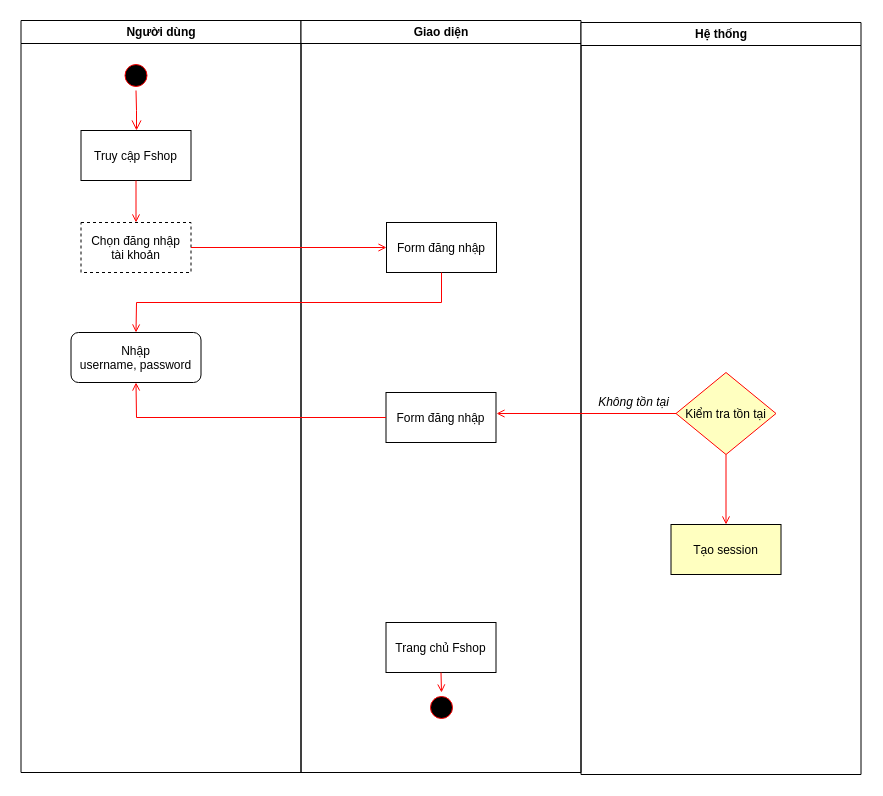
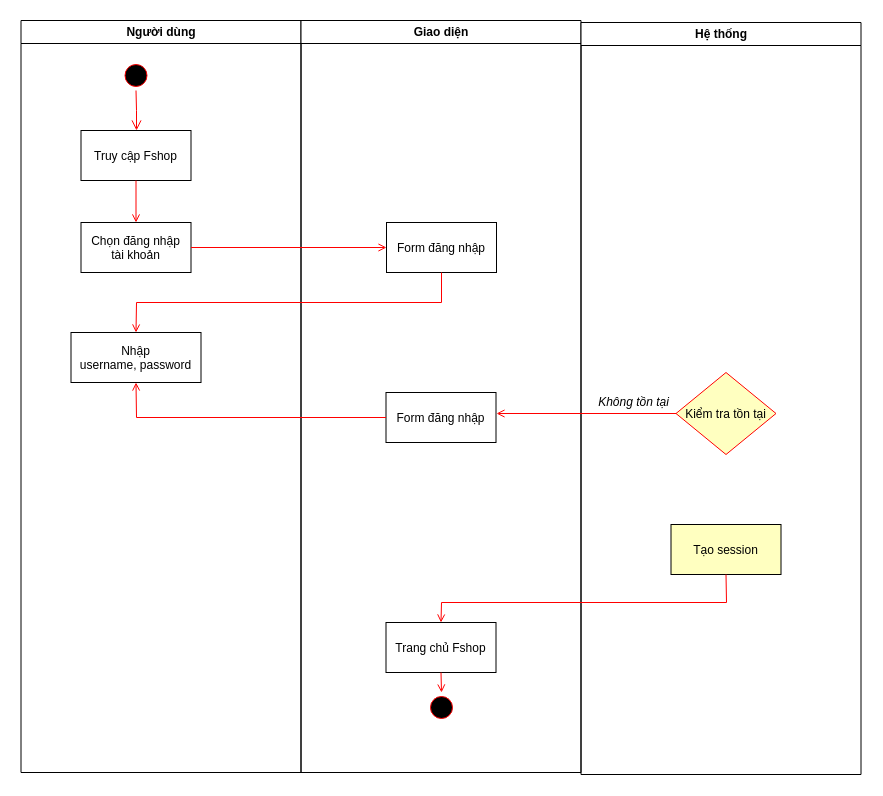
  <mxCell id="0" />
  <mxCell id="1" parent="0" />
  <mxCell id="2" value="Người dùng" style="swimlane;whiteSpace=wrap" vertex="1" parent="1"><mxGeometry x="20.5" y="20" width="280" height="752" as="geometry" /></mxCell>
  <mxCell id="3" value="" style="ellipse;shape=startState;fillColor=#000000;strokeColor=#ff0000;" vertex="1" parent="2"><mxGeometry x="100" y="40" width="30" height="30" as="geometry" /></mxCell>
  <mxCell id="4" value="" style="edgeStyle=elbowEdgeStyle;elbow=horizontal;verticalAlign=bottom;endArrow=open;endSize=8;strokeColor=#FF0000;endFill=1;rounded=0" edge="1" parent="2" source="3" target="5"><mxGeometry x="100" y="40" as="geometry"><mxPoint x="115" y="110" as="targetPoint" /></mxGeometry></mxCell>
  <mxCell id="5" value="Truy cập Fshop" style="" vertex="1" parent="2"><mxGeometry x="60" y="110" width="110" height="50" as="geometry" /></mxCell>
- <mxCell id="6" value="Chọn đăng nhập&#10;tài khoản" style="dashed=1;" vertex="1" parent="2"><mxGeometry x="60" y="202" width="110" height="50" as="geometry" /></mxCell>
+ <mxCell id="6" value="Chọn đăng nhập&#10;tài khoản" style="" vertex="1" parent="2"><mxGeometry x="60" y="202" width="110" height="50" as="geometry" /></mxCell>
  <mxCell id="7" value="" style="endArrow=open;strokeColor=#FF0000;endFill=1;rounded=0" edge="1" parent="2" source="5" target="6"><mxGeometry relative="1" as="geometry" /></mxCell>
- <mxCell id="8" value="Nhập&#10;username, password" style="rounded=1;" vertex="1" parent="2"><mxGeometry x="50" y="312" width="130" height="50" as="geometry" /></mxCell>
+ <mxCell id="8" value="Nhập&#10;username, password" style="" vertex="1" parent="2"><mxGeometry x="50" y="312" width="130" height="50" as="geometry" /></mxCell>
  <mxCell id="9" value="Giao diện" style="swimlane;whiteSpace=wrap" vertex="1" parent="1"><mxGeometry x="300.5" y="20" width="280" height="752" as="geometry" /></mxCell>
  <mxCell id="10" value="Form đăng nhập" style="" vertex="1" parent="9"><mxGeometry x="85.5" y="202" width="110" height="50" as="geometry" /></mxCell>
  <mxCell id="11" value="Trang chủ Fshop" style="" vertex="1" parent="9"><mxGeometry x="85" y="602" width="110" height="50" as="geometry" /></mxCell>
  <mxCell id="12" value="Form đăng nhập" style="" vertex="1" parent="9"><mxGeometry x="85" y="372" width="110" height="50" as="geometry" /></mxCell>
  <mxCell id="13" value="" style="ellipse;shape=startState;fillColor=#000000;strokeColor=#ff0000;" vertex="1" parent="9"><mxGeometry x="125.5" y="672" width="30" height="30" as="geometry" /></mxCell>
  <mxCell id="14" value="" style="endArrow=open;strokeColor=#FF0000;endFill=1;rounded=0;exitX=0.5;exitY=1;exitDx=0;exitDy=0;entryX=0.5;entryY=0;entryDx=0;entryDy=0;" edge="1" parent="9" source="11" target="13"><mxGeometry relative="1" as="geometry"><mxPoint x="135.5" y="572" as="sourcePoint" /><mxPoint x="135.5" y="614" as="targetPoint" /></mxGeometry></mxCell>
  <mxCell id="15" value="Hệ thống" style="swimlane;whiteSpace=wrap" vertex="1" parent="1"><mxGeometry x="580.5" y="22" width="280" height="752" as="geometry" /></mxCell>
  <mxCell id="16" value="Kiểm tra tồn tại" style="rhombus;fillColor=#ffffc0;strokeColor=#ff0000;" vertex="1" parent="15"><mxGeometry x="95" y="350" width="100" height="82" as="geometry" /></mxCell>
  <mxCell id="17" value="Tạo session" style="fillColor=#ffffc0;" vertex="1" parent="15"><mxGeometry x="90" y="502" width="110" height="50" as="geometry" /></mxCell>
- <mxCell id="18" value="" style="endArrow=open;strokeColor=#FF0000;endFill=1;rounded=0;exitX=0.5;exitY=1;exitDx=0;exitDy=0;entryX=0.5;entryY=0;entryDx=0;entryDy=0;" edge="1" parent="15" source="16" target="17"><mxGeometry relative="1" as="geometry"><mxPoint x="143" y="434" as="sourcePoint" /><mxPoint x="146.5" y="542" as="targetPoint" /></mxGeometry></mxCell>
  <mxCell id="19" value="" style="endArrow=open;strokeColor=#FF0000;endFill=1;rounded=0;entryX=0;entryY=0.5;entryDx=0;entryDy=0;exitX=1;exitY=0.5;exitDx=0;exitDy=0;" edge="1" parent="1" source="6" target="10"><mxGeometry relative="1" as="geometry"><mxPoint x="190.5" y="370" as="sourcePoint" /><mxPoint x="320.5" y="370" as="targetPoint" /></mxGeometry></mxCell>
  <mxCell id="20" value="" style="endArrow=open;strokeColor=#FF0000;endFill=1;rounded=0;exitX=0.5;exitY=1;exitDx=0;exitDy=0;entryX=0.5;entryY=0;entryDx=0;entryDy=0;" edge="1" parent="1" source="10" target="8"><mxGeometry relative="1" as="geometry"><mxPoint x="446" y="292" as="sourcePoint" /><mxPoint x="106" y="332" as="targetPoint" /><Array as="points"><mxPoint x="441" y="302" /><mxPoint x="136" y="302" /></Array></mxGeometry></mxCell>
  <mxCell id="21" value="" style="endArrow=open;strokeColor=#FF0000;endFill=1;rounded=0;exitX=0;exitY=0.5;exitDx=0;exitDy=0;" edge="1" parent="1" source="16"><mxGeometry relative="1" as="geometry"><mxPoint x="506" y="412" as="sourcePoint" /><mxPoint x="496" y="413" as="targetPoint" /><Array as="points" /></mxGeometry></mxCell>
  <mxCell id="22" value="Không tồn tại" style="text;html=1;align=center;verticalAlign=middle;resizable=0;points=[];autosize=1;strokeColor=none;fontStyle=2" vertex="1" parent="1"><mxGeometry x="588" y="392" width="90" height="20" as="geometry" /></mxCell>
  <mxCell id="23" value="" style="endArrow=open;strokeColor=#FF0000;endFill=1;rounded=0;exitX=0;exitY=0.5;exitDx=0;exitDy=0;entryX=0.5;entryY=1;entryDx=0;entryDy=0;" edge="1" parent="1" source="12" target="8"><mxGeometry relative="1" as="geometry"><mxPoint x="216" y="402" as="sourcePoint" /><mxPoint x="36.5" y="402" as="targetPoint" /><Array as="points"><mxPoint x="136" y="417" /></Array></mxGeometry></mxCell>
+ <mxCell id="24" value="" style="endArrow=open;strokeColor=#FF0000;endFill=1;rounded=0;entryX=0.5;entryY=0;entryDx=0;entryDy=0;exitX=0.5;exitY=1;exitDx=0;exitDy=0;" edge="1" parent="1" source="17" target="11"><mxGeometry relative="1" as="geometry"><mxPoint x="736" y="622" as="sourcePoint" /><mxPoint x="440.5" y="522" as="targetPoint" /><Array as="points"><mxPoint x="726" y="602" /><mxPoint x="441" y="602" /></Array></mxGeometry></mxCell>
